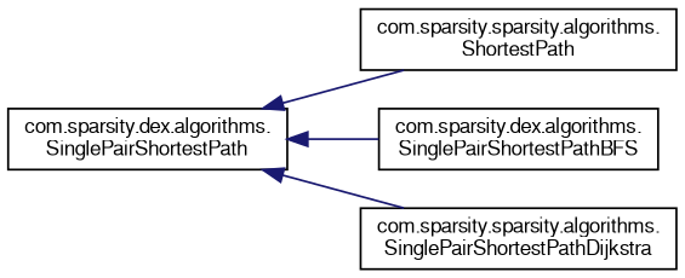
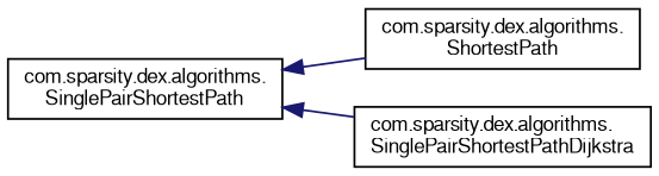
  digraph {
    rankdir=LR
    node [color=black fillcolor=white fontname=FreeSans fontsize=10 shape=record style=filled]
    edge [color=midnightblue dir=back fontname=FreeSans fontsize=10 labelfontname=FreeSans labelfontsize=10 style=solid]
-   n1 [height=0.2 label="com.sparsity.sparsity.algorithms.\lShortestPath" width=0.4]
+   n1 [height=0.2 label="com.sparsity.dex.algorithms.\lShortestPath" width=0.4]
    n2 [height=0.2 label="com.sparsity.dex.algorithms.\lSinglePairShortestPath" width=0.4]
-   n3 [height=0.2 label="com.sparsity.dex.algorithms.\lSinglePairShortestPathBFS" width=0.4]
-   n4 [height=0.2 label="com.sparsity.sparsity.algorithms.\lSinglePairShortestPathDijkstra" width=0.4]
+   n4 [height=0.2 label="com.sparsity.dex.algorithms.\lSinglePairShortestPathDijkstra" width=0.4]
    n2 -> n1
-   n2 -> n3
    n2 -> n4
  }
